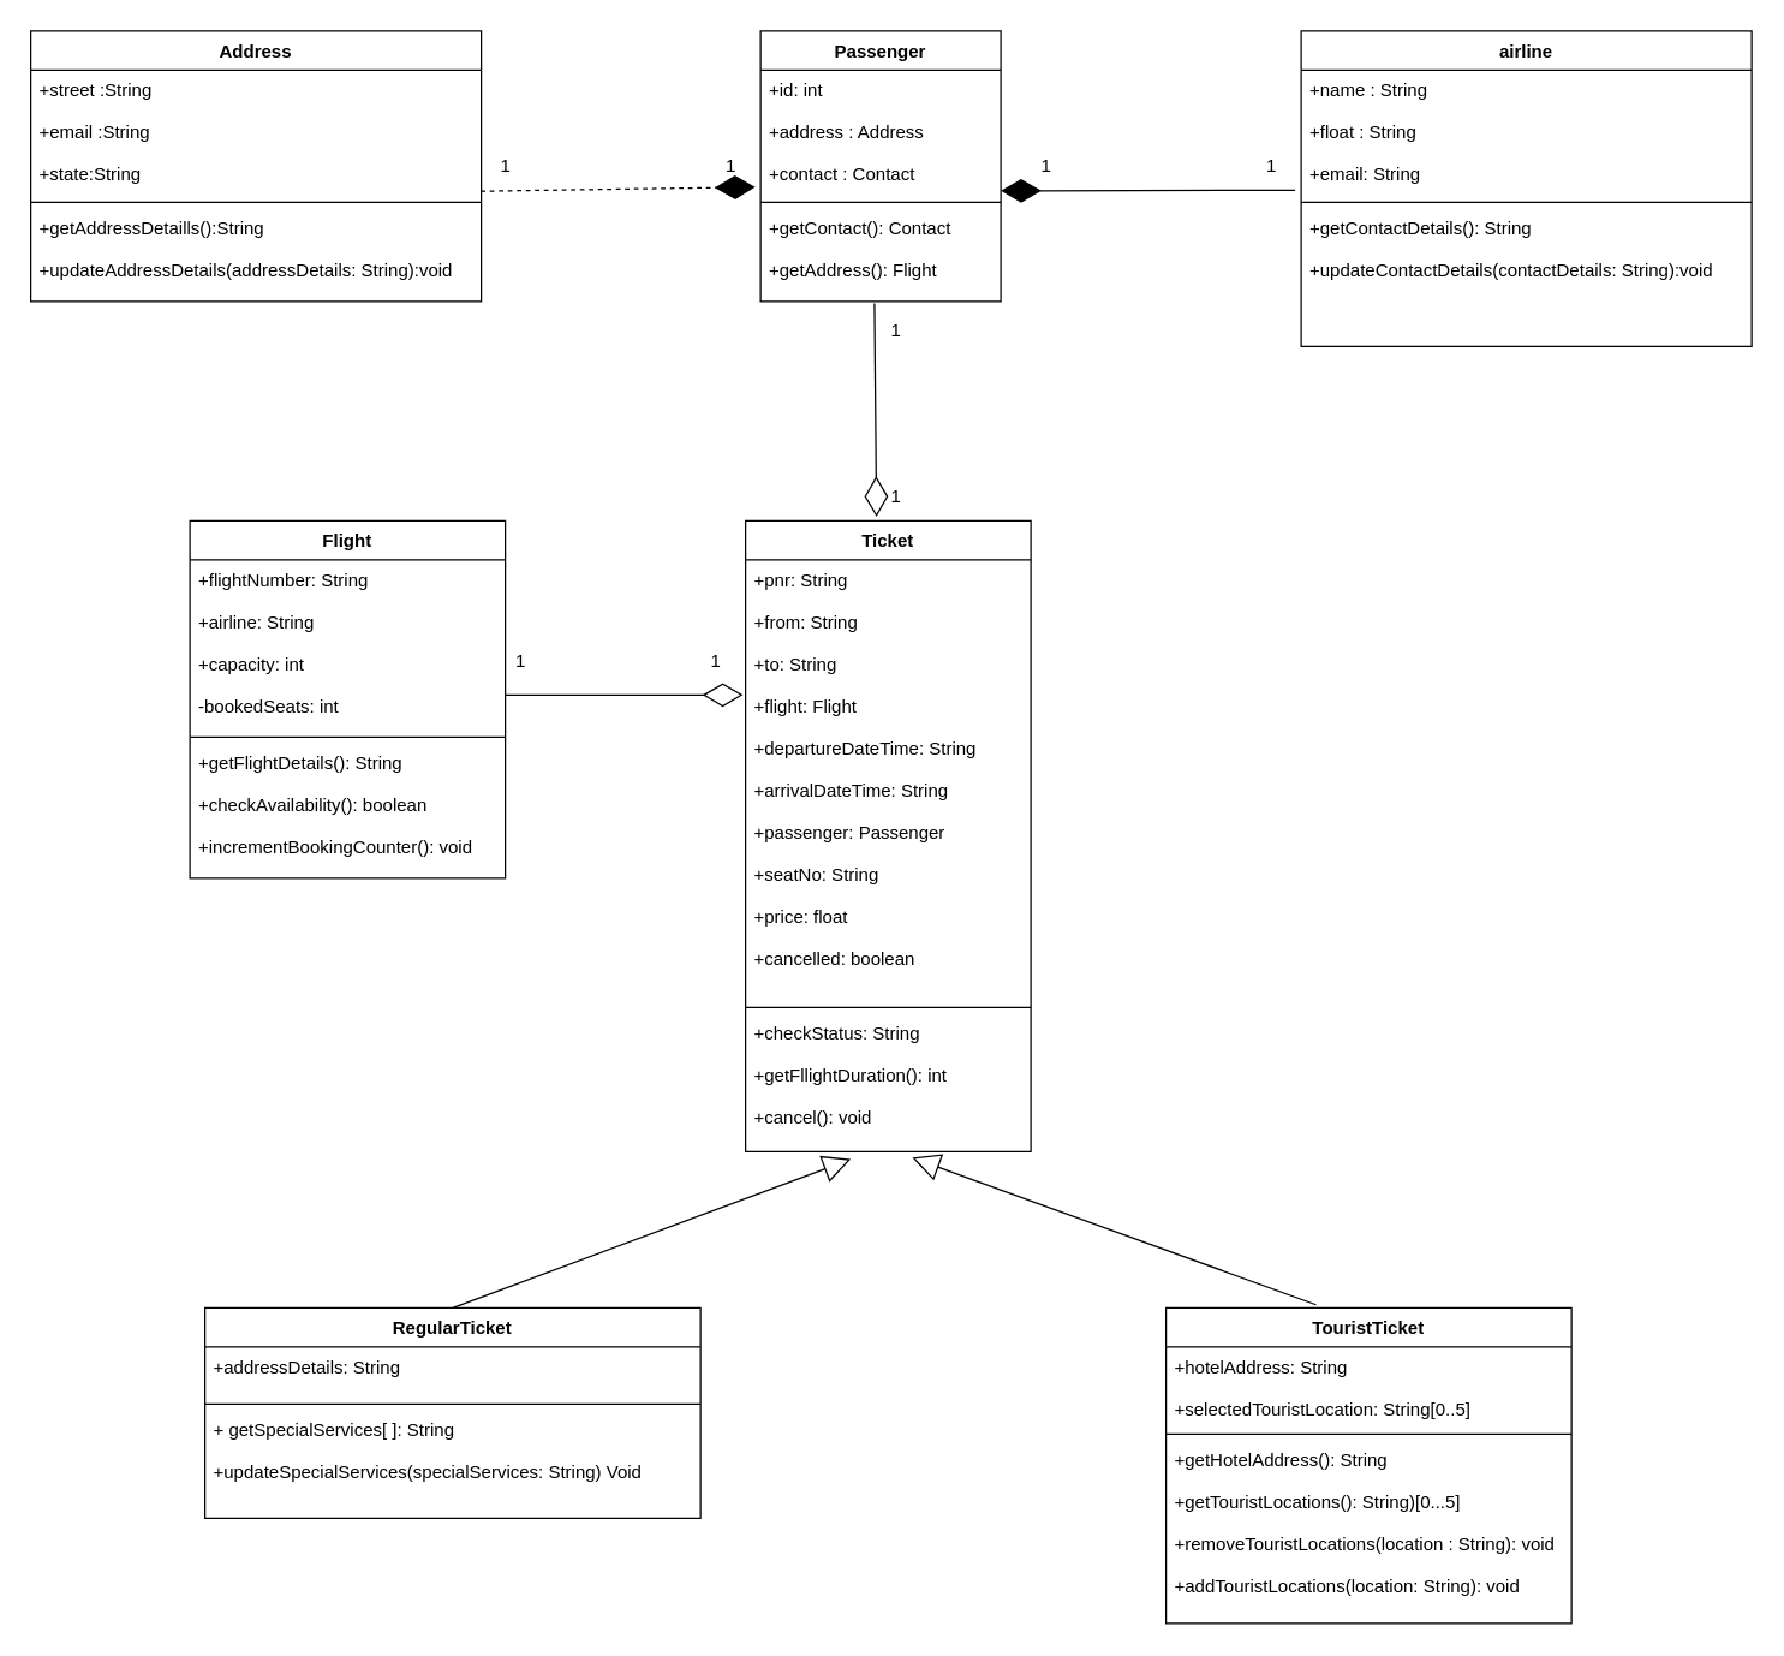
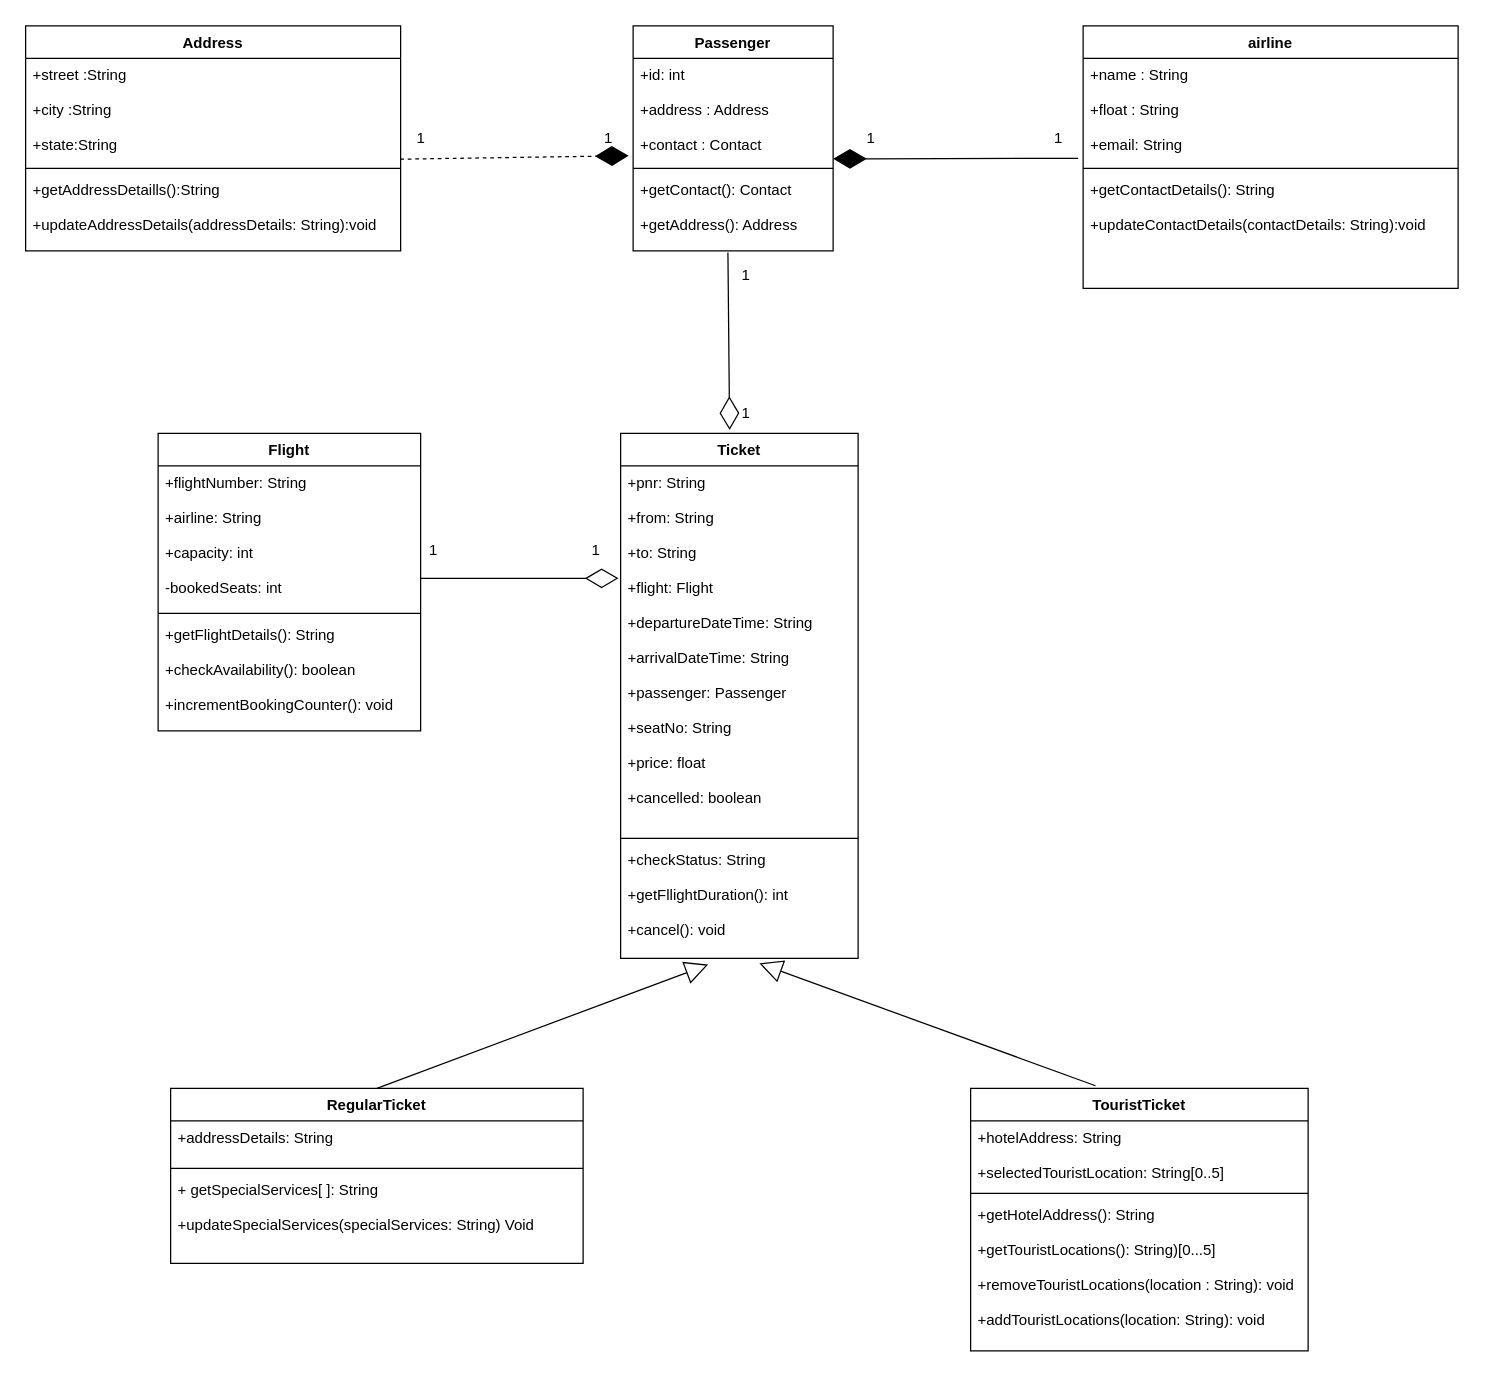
  <mxCell id="0" />
  <mxCell id="1" parent="0" />
  <mxCell id="2" value="Passenger" style="swimlane;fontStyle=1;align=center;verticalAlign=top;childLayout=stackLayout;horizontal=1;startSize=26;horizontalStack=0;resizeParent=1;resizeParentMax=0;resizeLast=0;collapsible=1;marginBottom=0;" parent="1" vertex="1"><mxGeometry x="506" y="20" width="160" height="180" as="geometry" /></mxCell>
  <mxCell id="3" value="+id: int&#10;&#10;+address : Address&#10;&#10;+contact : Contact" style="text;strokeColor=none;fillColor=none;align=left;verticalAlign=top;spacingLeft=4;spacingRight=4;overflow=hidden;rotatable=0;points=[[0,0.5],[1,0.5]];portConstraint=eastwest;" parent="2" vertex="1"><mxGeometry y="26" width="160" height="84" as="geometry" /></mxCell>
  <mxCell id="4" value="" style="line;strokeWidth=1;fillColor=none;align=left;verticalAlign=middle;spacingTop=-1;spacingLeft=3;spacingRight=3;rotatable=0;labelPosition=right;points=[];portConstraint=eastwest;" parent="2" vertex="1"><mxGeometry y="110" width="160" height="8" as="geometry" /></mxCell>
- <mxCell id="5" value="+getContact(): Contact&#10;&#10;+getAddress(): Flight" style="text;strokeColor=none;fillColor=none;align=left;verticalAlign=top;spacingLeft=4;spacingRight=4;overflow=hidden;rotatable=0;points=[[0,0.5],[1,0.5]];portConstraint=eastwest;" parent="2" vertex="1"><mxGeometry y="118" width="160" height="62" as="geometry" /></mxCell>
+ <mxCell id="5" value="+getContact(): Contact&#10;&#10;+getAddress(): Address" style="text;strokeColor=none;fillColor=none;align=left;verticalAlign=top;spacingLeft=4;spacingRight=4;overflow=hidden;rotatable=0;points=[[0,0.5],[1,0.5]];portConstraint=eastwest;" parent="2" vertex="1"><mxGeometry y="118" width="160" height="62" as="geometry" /></mxCell>
  <mxCell id="6" value="Address" style="swimlane;fontStyle=1;align=center;verticalAlign=top;childLayout=stackLayout;horizontal=1;startSize=26;horizontalStack=0;resizeParent=1;resizeParentMax=0;resizeLast=0;collapsible=1;marginBottom=0;" parent="1" vertex="1"><mxGeometry x="20" y="20" width="300" height="180" as="geometry"><mxRectangle x="264" y="80" width="80" height="26" as="alternateBounds" /></mxGeometry></mxCell>
- <mxCell id="7" value="+street :String&#10;&#10;+email :String&#10;&#10;+state:String" style="text;strokeColor=none;fillColor=none;align=left;verticalAlign=top;spacingLeft=4;spacingRight=4;overflow=hidden;rotatable=0;points=[[0,0.5],[1,0.5]];portConstraint=eastwest;" parent="6" vertex="1"><mxGeometry y="26" width="300" height="84" as="geometry" /></mxCell>
+ <mxCell id="7" value="+street :String&#10;&#10;+city :String&#10;&#10;+state:String" style="text;strokeColor=none;fillColor=none;align=left;verticalAlign=top;spacingLeft=4;spacingRight=4;overflow=hidden;rotatable=0;points=[[0,0.5],[1,0.5]];portConstraint=eastwest;" parent="6" vertex="1"><mxGeometry y="26" width="300" height="84" as="geometry" /></mxCell>
  <mxCell id="8" value="" style="line;strokeWidth=1;fillColor=none;align=left;verticalAlign=middle;spacingTop=-1;spacingLeft=3;spacingRight=3;rotatable=0;labelPosition=right;points=[];portConstraint=eastwest;" parent="6" vertex="1"><mxGeometry y="110" width="300" height="8" as="geometry" /></mxCell>
  <mxCell id="9" value="+getAddressDetaills():String&#10;&#10;+updateAddressDetails(addressDetails: String):void" style="text;strokeColor=none;fillColor=none;align=left;verticalAlign=top;spacingLeft=4;spacingRight=4;overflow=hidden;rotatable=0;points=[[0,0.5],[1,0.5]];portConstraint=eastwest;" parent="6" vertex="1"><mxGeometry y="118" width="300" height="62" as="geometry" /></mxCell>
  <mxCell id="10" value="airline" style="swimlane;fontStyle=1;align=center;verticalAlign=top;childLayout=stackLayout;horizontal=1;startSize=26;horizontalStack=0;resizeParent=1;resizeParentMax=0;resizeLast=0;collapsible=1;marginBottom=0;" parent="1" vertex="1"><mxGeometry x="866" y="20" width="300" height="210" as="geometry" /></mxCell>
  <mxCell id="11" value="+name : String&#10;&#10;+float : String&#10;&#10;+email: String" style="text;strokeColor=none;fillColor=none;align=left;verticalAlign=top;spacingLeft=4;spacingRight=4;overflow=hidden;rotatable=0;points=[[0,0.5],[1,0.5]];portConstraint=eastwest;" parent="10" vertex="1"><mxGeometry y="26" width="300" height="84" as="geometry" /></mxCell>
  <mxCell id="12" value="" style="line;strokeWidth=1;fillColor=none;align=left;verticalAlign=middle;spacingTop=-1;spacingLeft=3;spacingRight=3;rotatable=0;labelPosition=right;points=[];portConstraint=eastwest;" parent="10" vertex="1"><mxGeometry y="110" width="300" height="8" as="geometry" /></mxCell>
  <mxCell id="13" value="+getContactDetails(): String&#10;&#10;+updateContactDetails(contactDetails: String):void" style="text;strokeColor=none;fillColor=none;align=left;verticalAlign=top;spacingLeft=4;spacingRight=4;overflow=hidden;rotatable=0;points=[[0,0.5],[1,0.5]];portConstraint=eastwest;" parent="10" vertex="1"><mxGeometry y="118" width="300" height="92" as="geometry" /></mxCell>
  <mxCell id="14" value="Flight" style="swimlane;fontStyle=1;align=center;verticalAlign=top;childLayout=stackLayout;horizontal=1;startSize=26;horizontalStack=0;resizeParent=1;resizeParentMax=0;resizeLast=0;collapsible=1;marginBottom=0;" parent="1" vertex="1"><mxGeometry x="126" y="346" width="210" height="238" as="geometry" /></mxCell>
  <mxCell id="15" value="+flightNumber: String&#10;&#10;+airline: String&#10;&#10;+capacity: int&#10;&#10;-bookedSeats: int" style="text;strokeColor=none;fillColor=none;align=left;verticalAlign=top;spacingLeft=4;spacingRight=4;overflow=hidden;rotatable=0;points=[[0,0.5],[1,0.5]];portConstraint=eastwest;" parent="14" vertex="1"><mxGeometry y="26" width="210" height="114" as="geometry" /></mxCell>
  <mxCell id="16" value="" style="line;strokeWidth=1;fillColor=none;align=left;verticalAlign=middle;spacingTop=-1;spacingLeft=3;spacingRight=3;rotatable=0;labelPosition=right;points=[];portConstraint=eastwest;" parent="14" vertex="1"><mxGeometry y="140" width="210" height="8" as="geometry" /></mxCell>
  <mxCell id="17" value="+getFlightDetails(): String&#10;&#10;+checkAvailability(): boolean &#10;&#10;+incrementBookingCounter(): void" style="text;strokeColor=none;fillColor=none;align=left;verticalAlign=top;spacingLeft=4;spacingRight=4;overflow=hidden;rotatable=0;points=[[0,0.5],[1,0.5]];portConstraint=eastwest;" parent="14" vertex="1"><mxGeometry y="148" width="210" height="90" as="geometry" /></mxCell>
  <mxCell id="18" value="Ticket" style="swimlane;fontStyle=1;align=center;verticalAlign=top;childLayout=stackLayout;horizontal=1;startSize=26;horizontalStack=0;resizeParent=1;resizeParentMax=0;resizeLast=0;collapsible=1;marginBottom=0;" parent="1" vertex="1"><mxGeometry x="496" y="346" width="190" height="420" as="geometry" /></mxCell>
  <mxCell id="19" value="+pnr: String&#10;&#10;+from: String&#10;&#10;+to: String&#10;&#10;+flight: Flight&#10;&#10;+departureDateTime: String &#10;&#10;+arrivalDateTime: String&#10;&#10;+passenger: Passenger&#10;&#10;+seatNo: String&#10;&#10;+price: float&#10;&#10;+cancelled: boolean" style="text;strokeColor=none;fillColor=none;align=left;verticalAlign=top;spacingLeft=4;spacingRight=4;overflow=hidden;rotatable=0;points=[[0,0.5],[1,0.5]];portConstraint=eastwest;" parent="18" vertex="1"><mxGeometry y="26" width="190" height="294" as="geometry" /></mxCell>
  <mxCell id="20" value="" style="line;strokeWidth=1;fillColor=none;align=left;verticalAlign=middle;spacingTop=-1;spacingLeft=3;spacingRight=3;rotatable=0;labelPosition=right;points=[];portConstraint=eastwest;" parent="18" vertex="1"><mxGeometry y="320" width="190" height="8" as="geometry" /></mxCell>
  <mxCell id="21" value="+checkStatus: String&#10;&#10;+getFllightDuration(): int&#10;&#10;+cancel(): void" style="text;strokeColor=none;fillColor=none;align=left;verticalAlign=top;spacingLeft=4;spacingRight=4;overflow=hidden;rotatable=0;points=[[0,0.5],[1,0.5]];portConstraint=eastwest;" parent="18" vertex="1"><mxGeometry y="328" width="190" height="92" as="geometry" /></mxCell>
  <mxCell id="22" value="RegularTicket" style="swimlane;fontStyle=1;align=center;verticalAlign=top;childLayout=stackLayout;horizontal=1;startSize=26;horizontalStack=0;resizeParent=1;resizeParentMax=0;resizeLast=0;collapsible=1;marginBottom=0;" parent="1" vertex="1"><mxGeometry x="136" y="870" width="330" height="140" as="geometry" /></mxCell>
  <mxCell id="23" value="+addressDetails: String&#10;&#10;" style="text;strokeColor=none;fillColor=none;align=left;verticalAlign=top;spacingLeft=4;spacingRight=4;overflow=hidden;rotatable=0;points=[[0,0.5],[1,0.5]];portConstraint=eastwest;" parent="22" vertex="1"><mxGeometry y="26" width="330" height="34" as="geometry" /></mxCell>
  <mxCell id="24" value="" style="line;strokeWidth=1;fillColor=none;align=left;verticalAlign=middle;spacingTop=-1;spacingLeft=3;spacingRight=3;rotatable=0;labelPosition=right;points=[];portConstraint=eastwest;" parent="22" vertex="1"><mxGeometry y="60" width="330" height="8" as="geometry" /></mxCell>
  <mxCell id="25" value="+ getSpecialServices[ ]: String&#10;&#10;+updateSpecialServices(specialServices: String) Void" style="text;strokeColor=none;fillColor=none;align=left;verticalAlign=top;spacingLeft=4;spacingRight=4;overflow=hidden;rotatable=0;points=[[0,0.5],[1,0.5]];portConstraint=eastwest;" parent="22" vertex="1"><mxGeometry y="68" width="330" height="72" as="geometry" /></mxCell>
  <mxCell id="26" value="TouristTicket" style="swimlane;fontStyle=1;align=center;verticalAlign=top;childLayout=stackLayout;horizontal=1;startSize=26;horizontalStack=0;resizeParent=1;resizeParentMax=0;resizeLast=0;collapsible=1;marginBottom=0;" parent="1" vertex="1"><mxGeometry x="776" y="870" width="270" height="210" as="geometry" /></mxCell>
  <mxCell id="27" value="+hotelAddress: String&#10;&#10;+selectedTouristLocation: String[0..5]" style="text;strokeColor=none;fillColor=none;align=left;verticalAlign=top;spacingLeft=4;spacingRight=4;overflow=hidden;rotatable=0;points=[[0,0.5],[1,0.5]];portConstraint=eastwest;" parent="26" vertex="1"><mxGeometry y="26" width="270" height="54" as="geometry" /></mxCell>
  <mxCell id="28" value="" style="line;strokeWidth=1;fillColor=none;align=left;verticalAlign=middle;spacingTop=-1;spacingLeft=3;spacingRight=3;rotatable=0;labelPosition=right;points=[];portConstraint=eastwest;" parent="26" vertex="1"><mxGeometry y="80" width="270" height="8" as="geometry" /></mxCell>
  <mxCell id="29" value="+getHotelAddress(): String&#10;&#10;+getTouristLocations(): String)[0...5] &#10;&#10;+removeTouristLocations(location : String): void&#10;&#10;+addTouristLocations(location: String): void" style="text;strokeColor=none;fillColor=none;align=left;verticalAlign=top;spacingLeft=4;spacingRight=4;overflow=hidden;rotatable=0;points=[[0,0.5],[1,0.5]];portConstraint=eastwest;" parent="26" vertex="1"><mxGeometry y="88" width="270" height="122" as="geometry" /></mxCell>
  <mxCell id="30" value="" style="endArrow=diamondThin;endFill=1;endSize=24;html=1;exitX=0.999;exitY=0.96;exitDx=0;exitDy=0;exitPerimeter=0;entryX=-0.022;entryY=0.927;entryDx=0;entryDy=0;entryPerimeter=0;dashed=1;" parent="1" source="7" target="3" edge="1"><mxGeometry width="160" relative="1" as="geometry"><mxPoint x="326" y="124.66" as="sourcePoint" /><mxPoint x="486" y="124.66" as="targetPoint" /></mxGeometry></mxCell>
  <mxCell id="31" value="1" style="text;html=1;align=center;verticalAlign=middle;resizable=0;points=[];autosize=1;" parent="1" vertex="1"><mxGeometry x="476" y="100" width="20" height="20" as="geometry" /></mxCell>
  <mxCell id="32" value="1" style="text;html=1;align=center;verticalAlign=middle;resizable=0;points=[];autosize=1;" parent="1" vertex="1"><mxGeometry x="326" y="100" width="20" height="20" as="geometry" /></mxCell>
  <mxCell id="33" value="" style="endArrow=diamondThin;endFill=1;endSize=24;html=1;" parent="1" edge="1"><mxGeometry width="160" relative="1" as="geometry"><mxPoint x="862" y="126" as="sourcePoint" /><mxPoint x="666" y="126.39" as="targetPoint" /></mxGeometry></mxCell>
  <mxCell id="34" value="1" style="text;html=1;align=center;verticalAlign=middle;resizable=0;points=[];autosize=1;" parent="1" vertex="1"><mxGeometry x="686" y="100" width="20" height="20" as="geometry" /></mxCell>
  <mxCell id="35" value="1" style="text;html=1;align=center;verticalAlign=middle;resizable=0;points=[];autosize=1;" parent="1" vertex="1"><mxGeometry x="836" y="100" width="20" height="20" as="geometry" /></mxCell>
  <mxCell id="36" value="" style="endArrow=diamondThin;endFill=0;endSize=24;html=1;entryX=-0.14;entryY=1.166;entryDx=0;entryDy=0;exitX=0.474;exitY=1.02;exitDx=0;exitDy=0;exitPerimeter=0;entryPerimeter=0;" parent="1" source="5" target="37" edge="1"><mxGeometry width="160" relative="1" as="geometry"><mxPoint x="581" y="210" as="sourcePoint" /><mxPoint x="766" y="290" as="targetPoint" /></mxGeometry></mxCell>
  <mxCell id="37" value="1" style="text;html=1;align=center;verticalAlign=middle;resizable=0;points=[];autosize=1;" parent="1" vertex="1"><mxGeometry x="586" y="320" width="20" height="20" as="geometry" /></mxCell>
  <mxCell id="38" value="1" style="text;html=1;align=center;verticalAlign=middle;resizable=0;points=[];autosize=1;" parent="1" vertex="1"><mxGeometry x="586" y="210" width="20" height="20" as="geometry" /></mxCell>
  <mxCell id="39" value="" style="endArrow=diamondThin;endFill=0;endSize=24;html=1;entryX=-0.009;entryY=0.306;entryDx=0;entryDy=0;entryPerimeter=0;" parent="1" target="19" edge="1"><mxGeometry width="160" relative="1" as="geometry"><mxPoint x="336" y="462" as="sourcePoint" /><mxPoint x="446" y="464.66" as="targetPoint" /></mxGeometry></mxCell>
  <mxCell id="40" value="1" style="text;html=1;align=center;verticalAlign=middle;resizable=0;points=[];autosize=1;" parent="1" vertex="1"><mxGeometry x="466" y="430" width="20" height="20" as="geometry" /></mxCell>
  <mxCell id="41" value="1" style="text;html=1;align=center;verticalAlign=middle;resizable=0;points=[];autosize=1;" parent="1" vertex="1"><mxGeometry x="336" y="430" width="20" height="20" as="geometry" /></mxCell>
  <mxCell id="42" value="Extends" style="endArrow=block;endSize=16;endFill=0;labelBackgroundColor=none;noLabel=1;fontColor=none;exitX=0.37;exitY=-0.01;exitDx=0;exitDy=0;exitPerimeter=0;" edge="1" parent="1" source="26"><mxGeometry x="0.496" y="-147" width="160" relative="1" as="geometry"><mxPoint x="809.38" y="873.71" as="sourcePoint" /><mxPoint x="607" y="770" as="targetPoint" /><Array as="points" /><mxPoint as="offset" /></mxGeometry></mxCell>
  <mxCell id="43" value="Extends" style="endArrow=block;endSize=16;endFill=0;labelBackgroundColor=none;noLabel=1;fontColor=none;exitX=0.5;exitY=0;exitDx=0;exitDy=0;" edge="1" parent="1" source="22"><mxGeometry x="0.496" y="-147" width="160" relative="1" as="geometry"><mxPoint x="376" y="790" as="sourcePoint" /><mxPoint x="566" y="771" as="targetPoint" /><Array as="points" /><mxPoint as="offset" /></mxGeometry></mxCell>
